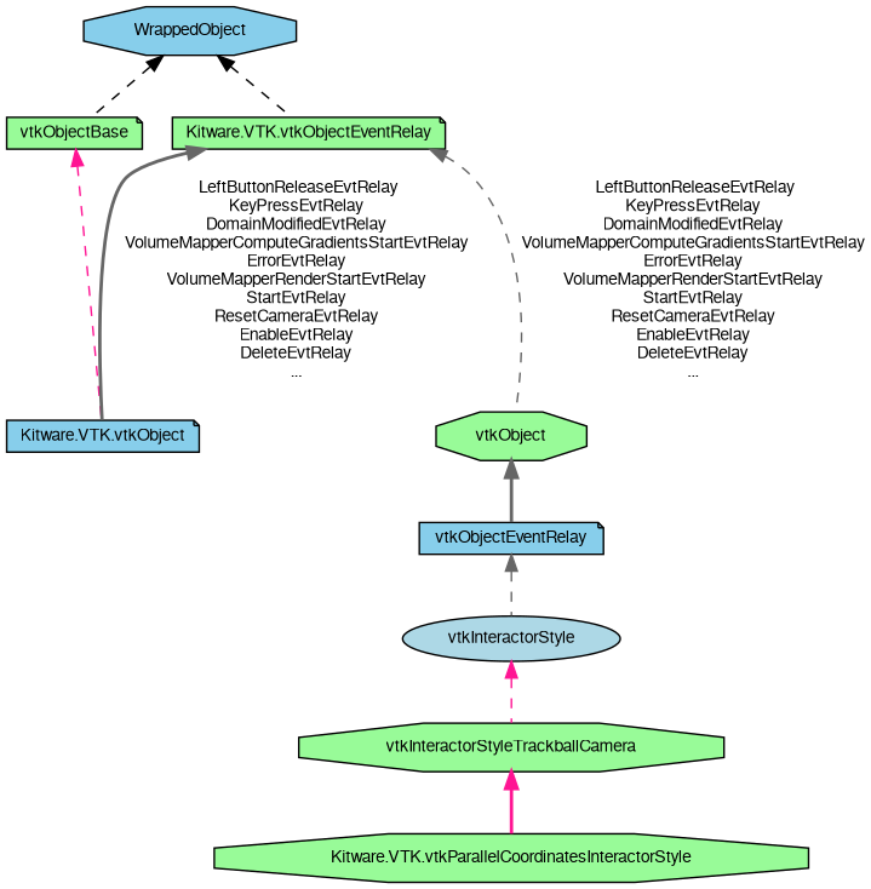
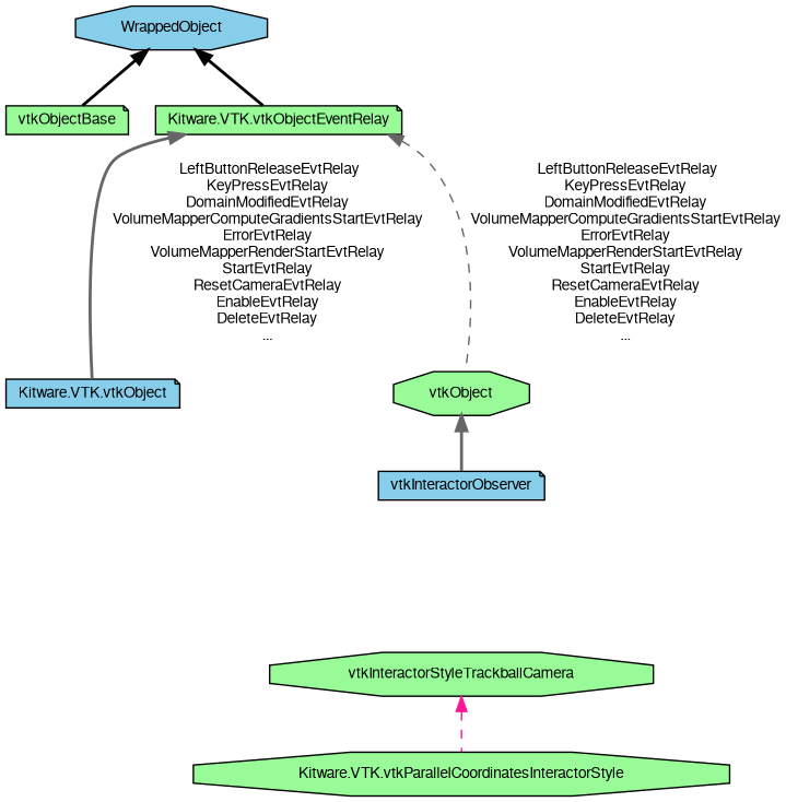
  digraph {
    node [color=black fillcolor=palegreen fontname=FreeSans fontsize=10 shape=octagon style=filled]
    edge [color=gray40 dir=back fontname=FreeSans fontsize=10 labelfontname=FreeSans labelfontsize=10 style=dashed]
    n1 [fontcolor=black height=0.2 label="Kitware.VTK.vtkParallelCoordinatesInteractorStyle" width=0.4]
    n2 [height=0.2 label=vtkInteractorStyleTrackballCamera width=0.4]
-   n3 [fillcolor=lightblue height=0.2 label=vtkInteractorStyle shape=ellipse width=0.4]
-   n4 [fillcolor=skyblue height=0.2 label=vtkObjectEventRelay shape=note width=0.4]
+   n4 [fillcolor=skyblue height=0.2 label=vtkInteractorObserver shape=note width=0.4]
    n5 [height=0.2 label=vtkObject width=0.4]
    n6 [height=0.2 label=vtkObjectBase shape=note width=0.4]
    n7 [fillcolor=skyblue height=0.2 label="Kitware.VTK.vtkObject" shape=note width=0.4]
    n8 [fillcolor=skyblue height=0.2 label=WrappedObject width=0.4]
    n9 [height=0.2 label="Kitware.VTK.vtkObjectEventRelay" shape=note width=0.4]
-   n2 -> n1 [color=deeppink style=bold]
-   n3 -> n2 [color=deeppink]
-   n4 -> n3
+   n2 -> n1 [color=deeppink]
    n5 -> n4 [style=bold]
-   n6 -> n7 [color=deeppink]
-   n8 -> n6 [color=black]
-   n8 -> n9 [color=black]
+   n8 -> n6 [color=black style=bold]
+   n8 -> n9 [color=black style=bold]
    n9 -> n5 [label=" LeftButtonReleaseEvtRelay\nKeyPressEvtRelay\nDomainModifiedEvtRelay\nVolumeMapperComputeGradientsStartEvtRelay\nErrorEvtRelay\nVolumeMapperRenderStartEvtRelay\nStartEvtRelay\nResetCameraEvtRelay\nEnableEvtRelay\nDeleteEvtRelay\n..."]
    n9 -> n7 [label=" LeftButtonReleaseEvtRelay\nKeyPressEvtRelay\nDomainModifiedEvtRelay\nVolumeMapperComputeGradientsStartEvtRelay\nErrorEvtRelay\nVolumeMapperRenderStartEvtRelay\nStartEvtRelay\nResetCameraEvtRelay\nEnableEvtRelay\nDeleteEvtRelay\n..." style=bold]
  }
